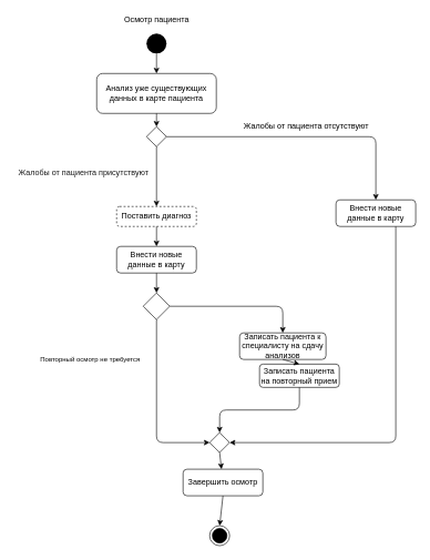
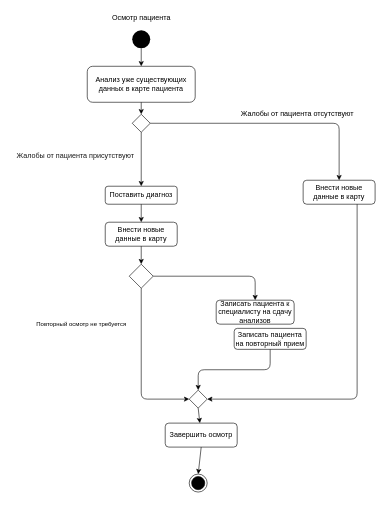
  <mxCell id="0" />
  <mxCell id="1" parent="0" />
  <mxCell id="2" value="Анализ уже существующих данных в карте пациента" style="rounded=1;whiteSpace=wrap;html=1;" vertex="1" parent="1"><mxGeometry x="145" y="110" width="180" height="60" as="geometry" /></mxCell>
  <mxCell id="3" value="" style="rhombus;whiteSpace=wrap;html=1;" vertex="1" parent="1"><mxGeometry x="220" y="190" width="30" height="30" as="geometry" /></mxCell>
  <mxCell id="4" value="" style="endArrow=classic;html=1;exitX=0.5;exitY=1;exitDx=0;exitDy=0;entryX=0.5;entryY=0;entryDx=0;entryDy=0;" edge="1" parent="1" source="2" target="3"><mxGeometry width="50" height="50" relative="1" as="geometry"><mxPoint x="225" y="260" as="sourcePoint" /><mxPoint x="275" y="210" as="targetPoint" /></mxGeometry></mxCell>
  <mxCell id="5" value="" style="endArrow=classic;html=1;entryX=0.5;entryY=0;entryDx=0;entryDy=0;exitX=1;exitY=0.5;exitDx=0;exitDy=0;edgeStyle=orthogonalEdgeStyle;" edge="1" parent="1" source="3" target="7"><mxGeometry width="50" height="50" relative="1" as="geometry"><mxPoint x="225" y="250" as="sourcePoint" /><mxPoint x="405" y="205" as="targetPoint" /></mxGeometry></mxCell>
  <mxCell id="6" value="" style="endArrow=classic;html=1;exitX=0.5;exitY=1;exitDx=0;exitDy=0;entryX=0.5;entryY=0;entryDx=0;entryDy=0;" edge="1" parent="1" source="3" target="9"><mxGeometry width="50" height="50" relative="1" as="geometry"><mxPoint x="225" y="250" as="sourcePoint" /><mxPoint x="235" y="240" as="targetPoint" /></mxGeometry></mxCell>
  <mxCell id="7" value="Внести новые данные в карту" style="rounded=1;whiteSpace=wrap;html=1;" vertex="1" parent="1"><mxGeometry x="505" y="300" width="120" height="40" as="geometry" /></mxCell>
  <mxCell id="8" value="Завершить осмотр" style="rounded=1;whiteSpace=wrap;html=1;" vertex="1" parent="1"><mxGeometry x="275" y="705" width="120" height="40" as="geometry" /></mxCell>
- <mxCell id="9" value="Поставить диагноз" style="rounded=1;whiteSpace=wrap;html=1;dashed=1;" vertex="1" parent="1"><mxGeometry x="175" y="310" width="120" height="30" as="geometry" /></mxCell>
+ <mxCell id="9" value="Поставить диагноз" style="rounded=1;whiteSpace=wrap;html=1;" vertex="1" parent="1"><mxGeometry x="175" y="310" width="120" height="30" as="geometry" /></mxCell>
  <mxCell id="10" value="Внести новые данные в карту" style="rounded=1;whiteSpace=wrap;html=1;" vertex="1" parent="1"><mxGeometry x="175" y="370" width="120" height="40" as="geometry" /></mxCell>
  <mxCell id="11" value="" style="endArrow=classic;html=1;exitX=0.5;exitY=1;exitDx=0;exitDy=0;entryX=0.5;entryY=0;entryDx=0;entryDy=0;" edge="1" parent="1" source="9" target="10"><mxGeometry width="50" height="50" relative="1" as="geometry"><mxPoint x="225" y="580" as="sourcePoint" /><mxPoint x="275" y="530" as="targetPoint" /></mxGeometry></mxCell>
  <mxCell id="12" value="" style="rhombus;whiteSpace=wrap;html=1;" vertex="1" parent="1"><mxGeometry x="215" y="440" width="40" height="40" as="geometry" /></mxCell>
  <mxCell id="13" value="" style="endArrow=classic;html=1;exitX=0.5;exitY=1;exitDx=0;exitDy=0;entryX=0.5;entryY=0;entryDx=0;entryDy=0;" edge="1" parent="1" source="10" target="12"><mxGeometry width="50" height="50" relative="1" as="geometry"><mxPoint x="225" y="580" as="sourcePoint" /><mxPoint x="275" y="530" as="targetPoint" /></mxGeometry></mxCell>
  <mxCell id="14" value="" style="endArrow=classic;html=1;exitX=1;exitY=0.5;exitDx=0;exitDy=0;edgeStyle=orthogonalEdgeStyle;" edge="1" parent="1" source="12" target="29"><mxGeometry width="50" height="50" relative="1" as="geometry"><mxPoint x="225" y="580" as="sourcePoint" /><mxPoint x="425" y="370" as="targetPoint" /></mxGeometry></mxCell>
  <mxCell id="15" value="Записать пациента на повторный прием" style="rounded=1;whiteSpace=wrap;html=1;" vertex="1" parent="1"><mxGeometry x="390" y="547" width="120" height="35" as="geometry" /></mxCell>
  <mxCell id="16" value="" style="endArrow=classic;html=1;exitX=0.5;exitY=1;exitDx=0;exitDy=0;entryX=0;entryY=0.5;entryDx=0;entryDy=0;" edge="1" parent="1" source="8" target="17"><mxGeometry width="50" height="50" relative="1" as="geometry"><mxPoint x="395" y="670" as="sourcePoint" /><mxPoint x="575" y="880" as="targetPoint" /></mxGeometry></mxCell>
  <mxCell id="17" value="" style="ellipse;html=1;shape=endState;fillColor=#000000;strokeColor=#000000;direction=south;" vertex="1" parent="1"><mxGeometry x="315" y="790" width="30" height="30" as="geometry" /></mxCell>
  <mxCell id="18" value="" style="ellipse;fillColor=#000000;strokeColor=none;" vertex="1" parent="1"><mxGeometry x="220" y="50" width="30" height="30" as="geometry" /></mxCell>
  <mxCell id="19" value="Осмотр пациента" style="text;html=1;resizable=0;autosize=1;align=center;verticalAlign=middle;points=[];rounded=0;" vertex="1" parent="1"><mxGeometry x="180" y="20" width="110" height="20" as="geometry" /></mxCell>
  <mxCell id="20" value="" style="endArrow=classic;html=1;exitX=0.5;exitY=1;exitDx=0;exitDy=0;entryX=0.5;entryY=0;entryDx=0;entryDy=0;" edge="1" parent="1" source="18" target="2"><mxGeometry width="50" height="50" relative="1" as="geometry"><mxPoint x="355" y="130" as="sourcePoint" /><mxPoint x="405" y="80" as="targetPoint" /></mxGeometry></mxCell>
  <mxCell id="21" value="" style="endArrow=classic;html=1;edgeStyle=orthogonalEdgeStyle;exitX=0.5;exitY=1;exitDx=0;exitDy=0;" edge="1" parent="1" source="12" target="22"><mxGeometry width="50" height="50" relative="1" as="geometry"><mxPoint x="235" y="490" as="sourcePoint" /><mxPoint x="265" y="670" as="targetPoint" /><Array as="points"><mxPoint x="235" y="665" /></Array></mxGeometry></mxCell>
  <mxCell id="22" value="" style="rhombus;whiteSpace=wrap;html=1;" vertex="1" parent="1"><mxGeometry x="315" y="650" width="30" height="30" as="geometry" /></mxCell>
  <mxCell id="23" value="" style="endArrow=classic;html=1;entryX=0.5;entryY=0;entryDx=0;entryDy=0;exitX=0.5;exitY=1;exitDx=0;exitDy=0;edgeStyle=orthogonalEdgeStyle;" edge="1" parent="1" source="15" target="22"><mxGeometry width="50" height="50" relative="1" as="geometry"><mxPoint x="365" y="560" as="sourcePoint" /><mxPoint x="415" y="510" as="targetPoint" /></mxGeometry></mxCell>
  <mxCell id="24" value="" style="endArrow=classic;html=1;exitX=0.75;exitY=1;exitDx=0;exitDy=0;entryX=1;entryY=0.5;entryDx=0;entryDy=0;edgeStyle=orthogonalEdgeStyle;" edge="1" parent="1" source="7" target="22"><mxGeometry width="50" height="50" relative="1" as="geometry"><mxPoint x="365" y="560" as="sourcePoint" /><mxPoint x="515" y="690" as="targetPoint" /></mxGeometry></mxCell>
  <mxCell id="25" value="" style="endArrow=classic;html=1;exitX=0.5;exitY=1;exitDx=0;exitDy=0;" edge="1" parent="1" source="22" target="8"><mxGeometry width="50" height="50" relative="1" as="geometry"><mxPoint x="365" y="660" as="sourcePoint" /><mxPoint x="415" y="610" as="targetPoint" /></mxGeometry></mxCell>
  <mxCell id="26" value="&lt;span&gt;Жалобы от пациента присутствуют&lt;/span&gt;" style="text;html=1;resizable=0;autosize=1;align=center;verticalAlign=middle;points=[];rounded=0;labelPosition=center;verticalLabelPosition=middle;textOpacity=90;" vertex="1" parent="1"><mxGeometry x="20" y="250" width="210" height="20" as="geometry" /></mxCell>
- <mxCell id="27" value="&lt;span&gt;Жалобы от пациента отсутствуют&lt;/span&gt;" style="text;html=1;resizable=0;autosize=1;align=center;verticalAlign=middle;points=[];rounded=0;" vertex="1" parent="1"><mxGeometry x="360" y="180" width="200" height="20" as="geometry" /></mxCell>
+ <mxCell id="27" value="&lt;span&gt;Жалобы от пациента отсутствуют&lt;/span&gt;" style="text;html=1;resizable=0;autosize=1;align=center;verticalAlign=middle;points=[];rounded=0;" vertex="1" parent="1"><mxGeometry x="395" y="180" width="200" height="20" as="geometry" /></mxCell>
  <mxCell id="28" value="&lt;span&gt;&lt;font style=&quot;font-size: 10px&quot;&gt;Повторный осмотр не требуется&lt;/font&gt;&lt;/span&gt;" style="text;html=1;resizable=0;autosize=1;align=center;verticalAlign=middle;points=[];rounded=0;sketch=0;" vertex="1" parent="1"><mxGeometry x="50" y="530" width="170" height="20" as="geometry" /></mxCell>
  <mxCell id="29" value="Записать пациента к специалисту на сдачу анализов" style="rounded=1;whiteSpace=wrap;html=1;" vertex="1" parent="1"><mxGeometry x="360" y="500" width="130" height="40" as="geometry" /></mxCell>
- <mxCell id="30" value="" style="endArrow=classic;html=1;exitX=0.5;exitY=1;exitDx=0;exitDy=0;entryX=0.5;entryY=0;entryDx=0;entryDy=0;" edge="1" parent="1" source="29" target="15"><mxGeometry width="50" height="50" relative="1" as="geometry"><mxPoint x="365" y="540" as="sourcePoint" /><mxPoint x="415" y="490" as="targetPoint" /></mxGeometry></mxCell>
